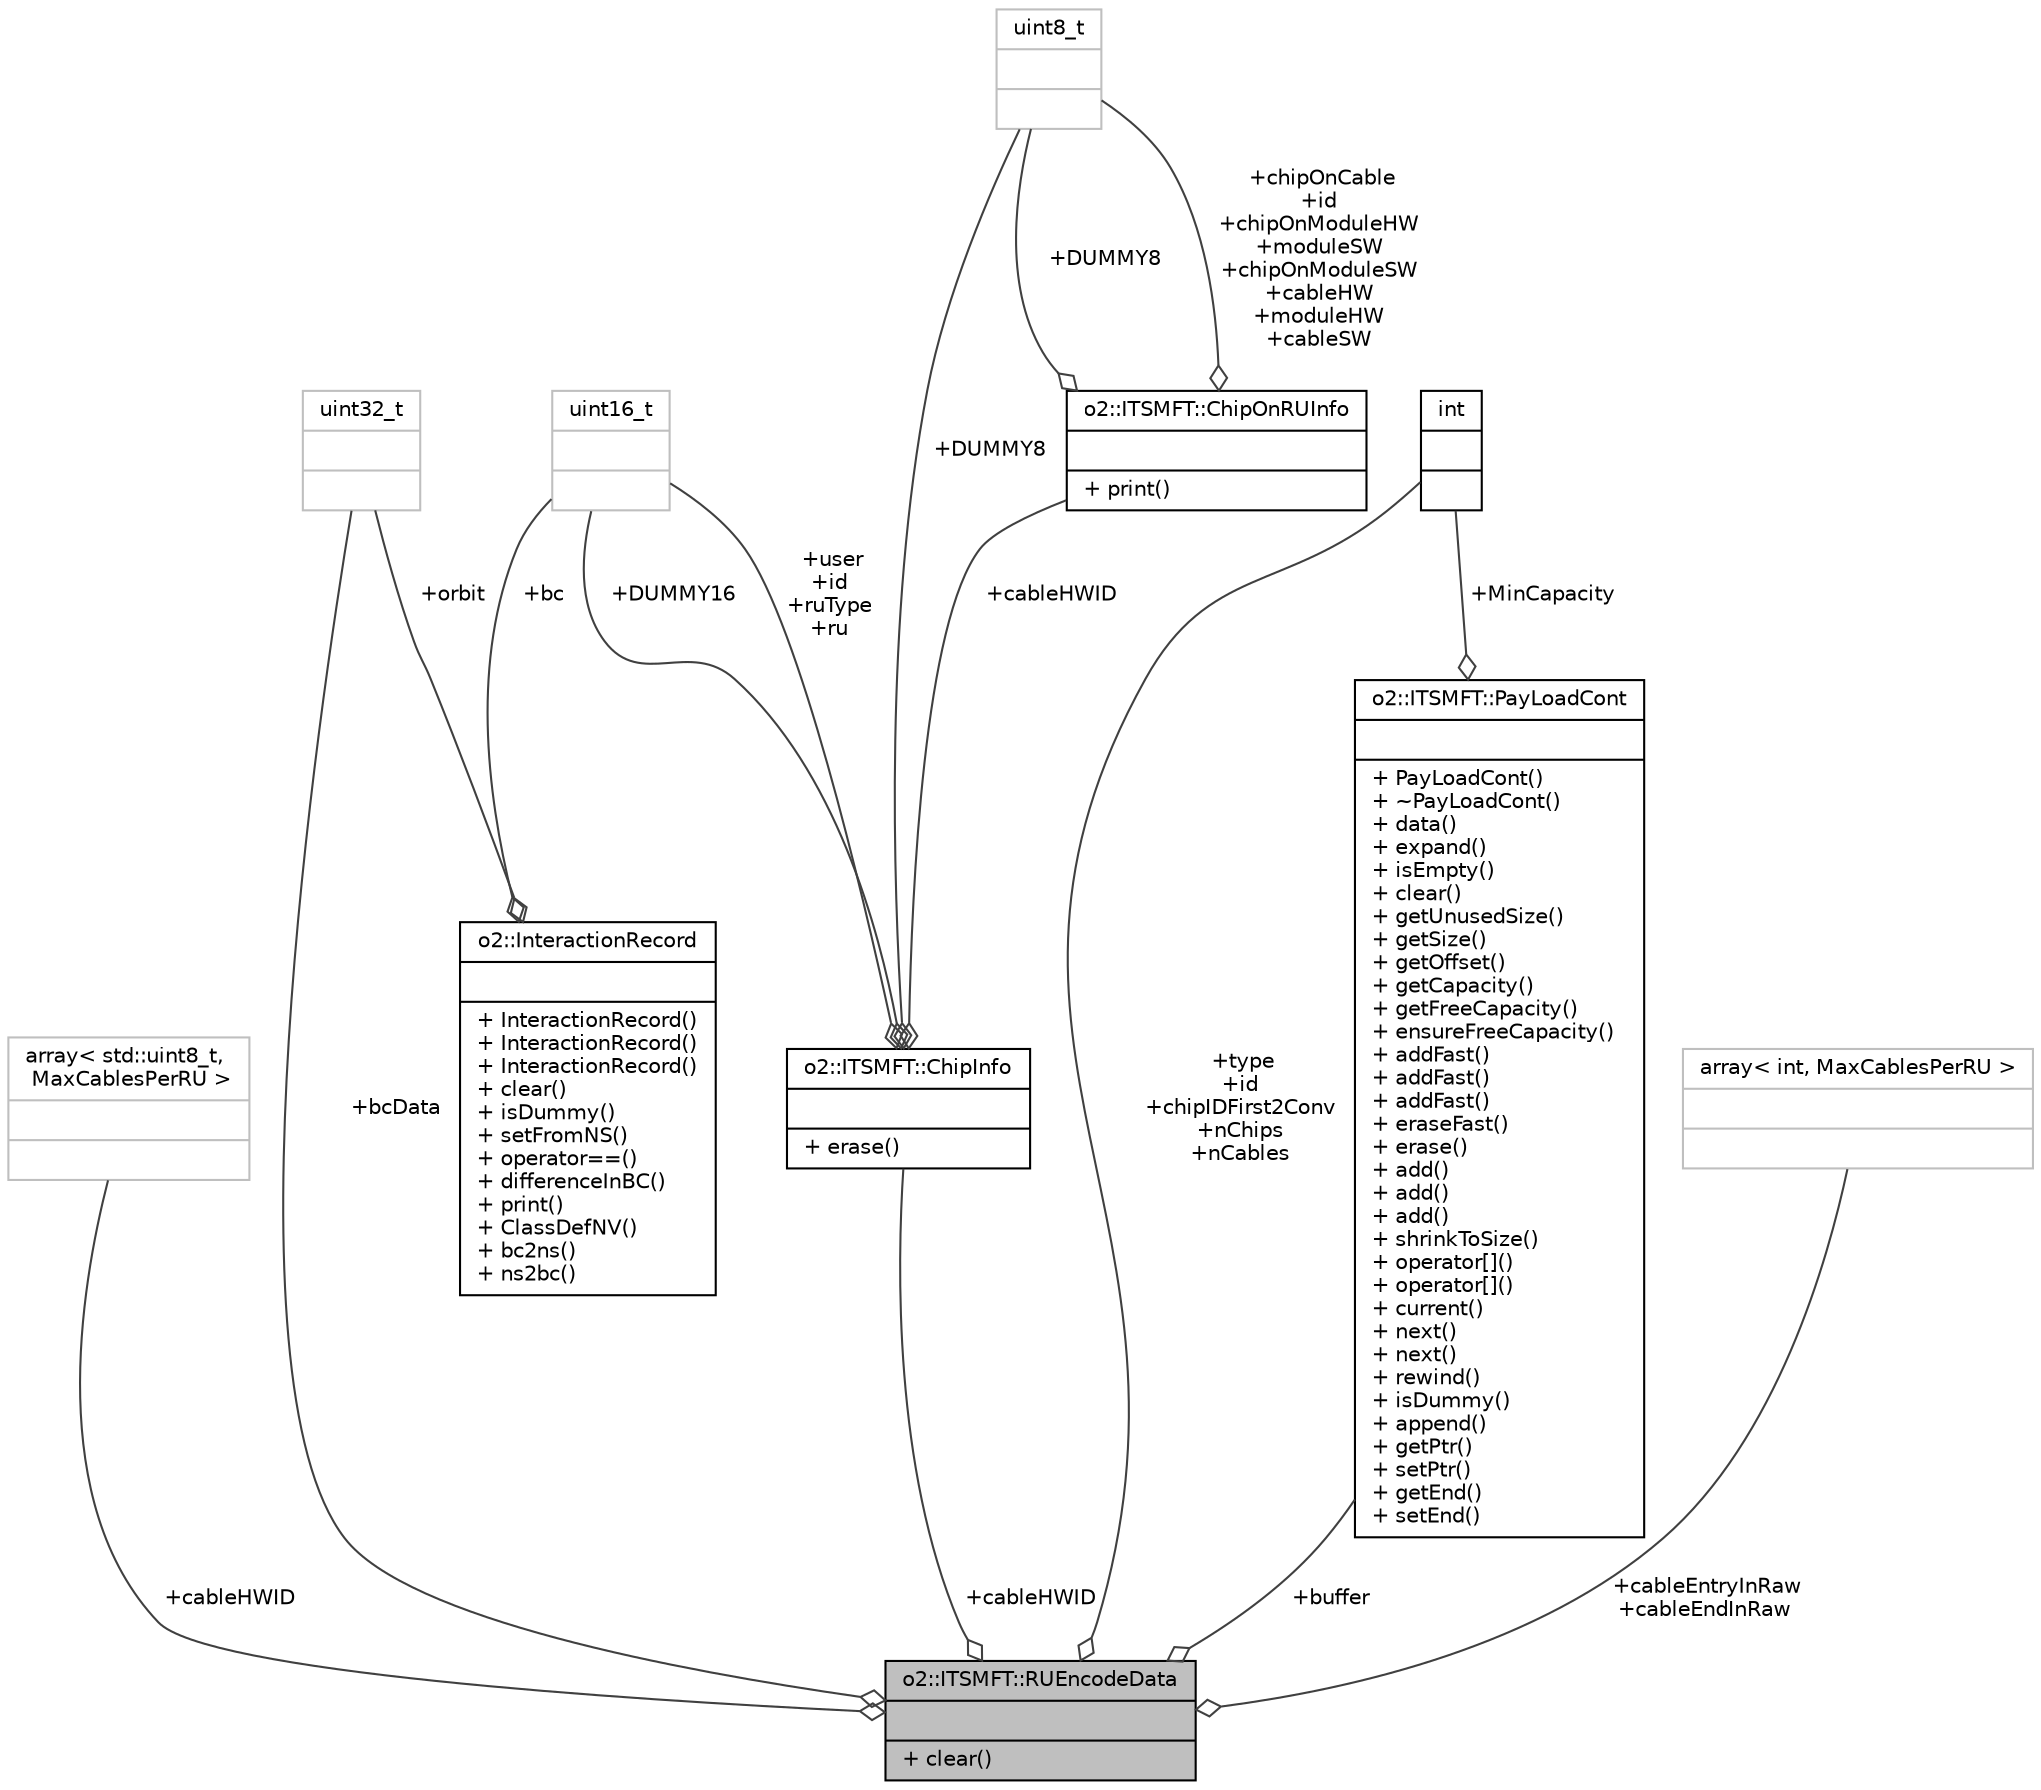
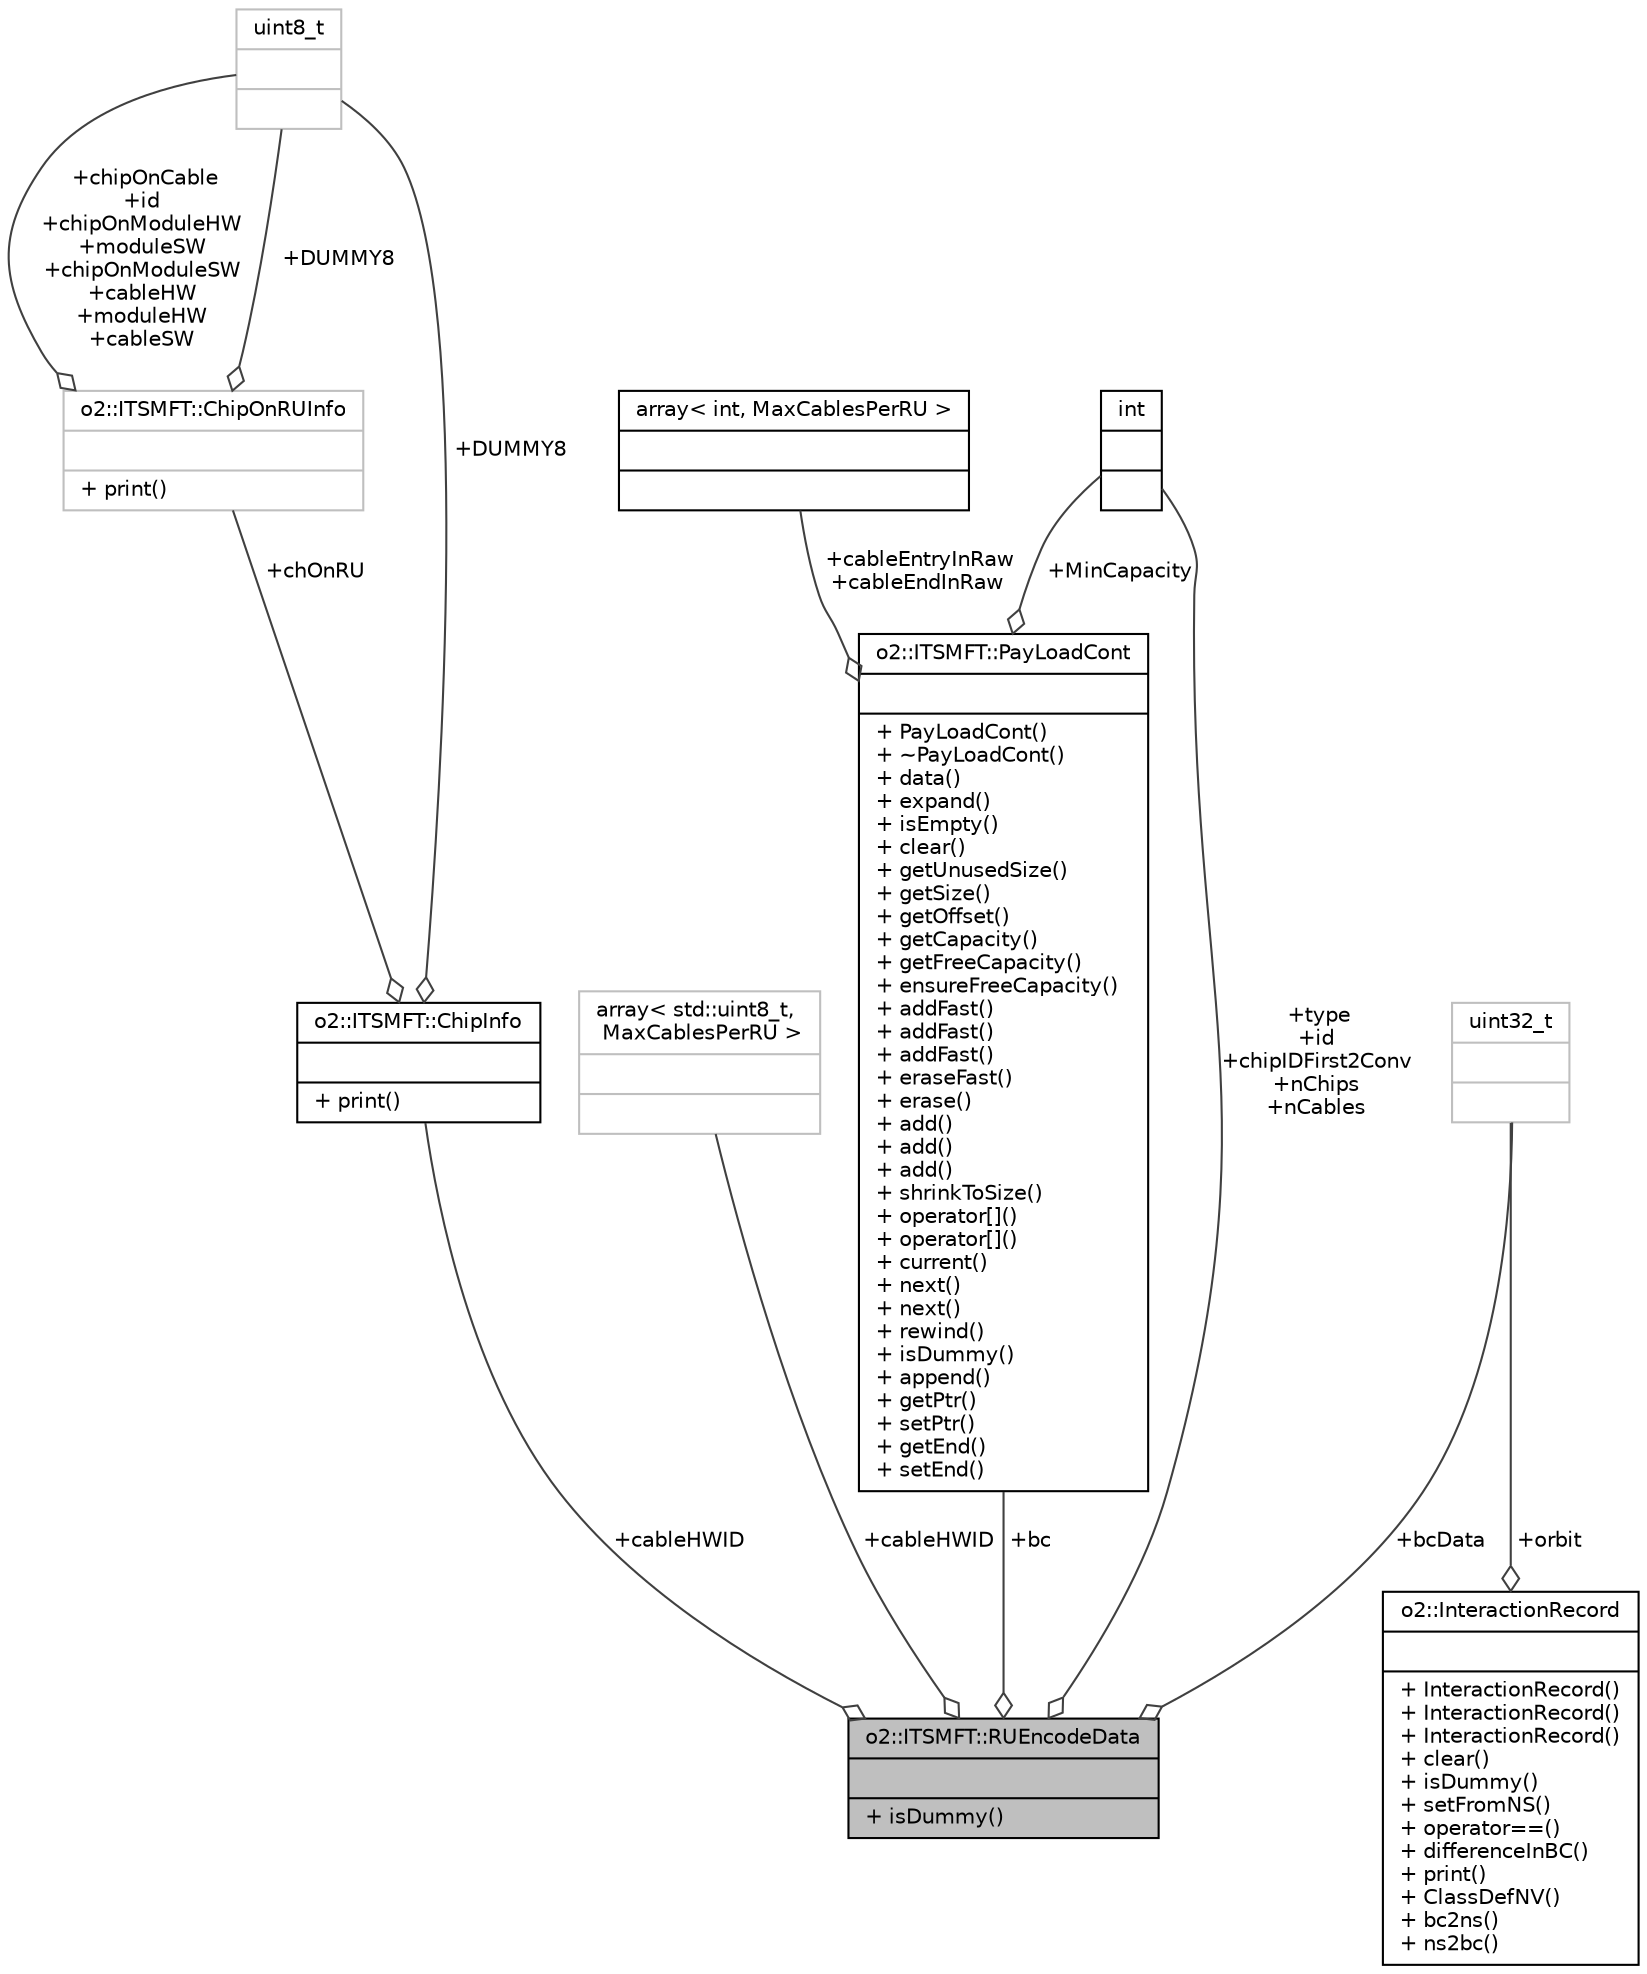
  digraph {
    node [color=black fontname=Helvetica fontsize=10 shape=record]
    edge [arrowhead=odiamond color=grey25 fontname=Helvetica fontsize=10 labelfontname=Helvetica labelfontsize=10 style=solid]
-   n1 [fillcolor=grey75 fontcolor=black height=0.2 label="{o2::ITSMFT::RUEncodeData\n||+ clear()\l}" style=filled width=0.4]
+   n1 [fillcolor=grey75 fontcolor=black height=0.2 label="{o2::ITSMFT::RUEncodeData\n||+ isDummy()\l}" style=filled width=0.4]
    n2 [color=grey75 height=0.2 label="{array\< std::uint8_t,\l MaxCablesPerRU \>\n||}" width=0.4]
    n3 [height=0.2 label="{o2::InteractionRecord\n||+ InteractionRecord()\l+ InteractionRecord()\l+ InteractionRecord()\l+ clear()\l+ isDummy()\l+ setFromNS()\l+ operator==()\l+ differenceInBC()\l+ print()\l+ ClassDefNV()\l+ bc2ns()\l+ ns2bc()\l}" width=0.4]
-   n4 [color=grey75 height=0.2 label="{uint16_t\n||}" width=0.4]
-   n5 [height=0.2 label="{o2::ITSMFT::ChipInfo\n||+ erase()\l}" width=0.4]
+   n5 [height=0.2 label="{o2::ITSMFT::ChipInfo\n||+ print()\l}" width=0.4]
    n6 [color=grey75 height=0.2 label="{uint32_t\n||}" width=0.4]
-   n7 [height=0.2 label="{o2::ITSMFT::ChipOnRUInfo\n||+ print()\l}" width=0.4]
+   n7 [color=grey75 height=0.2 label="{o2::ITSMFT::ChipOnRUInfo\n||+ print()\l}" width=0.4]
    n8 [color=grey75 height=0.2 label="{uint8_t\n||}" width=0.4]
    n9 [height=0.2 label="{o2::ITSMFT::PayLoadCont\n||+ PayLoadCont()\l+ ~PayLoadCont()\l+ data()\l+ expand()\l+ isEmpty()\l+ clear()\l+ getUnusedSize()\l+ getSize()\l+ getOffset()\l+ getCapacity()\l+ getFreeCapacity()\l+ ensureFreeCapacity()\l+ addFast()\l+ addFast()\l+ addFast()\l+ eraseFast()\l+ erase()\l+ add()\l+ add()\l+ add()\l+ shrinkToSize()\l+ operator[]()\l+ operator[]()\l+ current()\l+ next()\l+ next()\l+ rewind()\l+ isDummy()\l+ append()\l+ getPtr()\l+ setPtr()\l+ getEnd()\l+ setEnd()\l}" width=0.4]
    n10 [height=0.2 label="{int\n||}" width=0.4]
-   n11 [color=grey75 height=0.2 label="{array\< int, MaxCablesPerRU \>\n||}" width=0.4]
+   n11 [height=0.2 label="{array\< int, MaxCablesPerRU \>\n||}" width=0.4]
    n2 -> n1 [label=" +cableHWID"]
-   n4 -> n3 [label=" +bc"]
-   n4 -> n5 [label=" +user\n+id\n+ruType\n+ru"]
-   n4 -> n5 [label=" +DUMMY16"]
    n5 -> n1 [label=" +cableHWID"]
    n6 -> n1 [label=" +bcData"]
    n6 -> n3 [label=" +orbit"]
-   n7 -> n5 [label=" +cableHWID"]
+   n7 -> n5 [label=" +chOnRU"]
    n8 -> n5 [label=" +DUMMY8"]
    n8 -> n7 [label=" +chipOnCable\n+id\n+chipOnModuleHW\n+moduleSW\n+chipOnModuleSW\n+cableHW\n+moduleHW\n+cableSW"]
    n8 -> n7 [label=" +DUMMY8"]
-   n9 -> n1 [label=" +buffer"]
+   n9 -> n1 [label=" +bc"]
    n10 -> n1 [label=" +type\n+id\n+chipIDFirst2Conv\n+nChips\n+nCables"]
    n10 -> n9 [label=" +MinCapacity"]
-   n11 -> n1 [label=" +cableEntryInRaw\n+cableEndInRaw"]
+   n11 -> n9 [label=" +cableEntryInRaw\n+cableEndInRaw"]
  }
